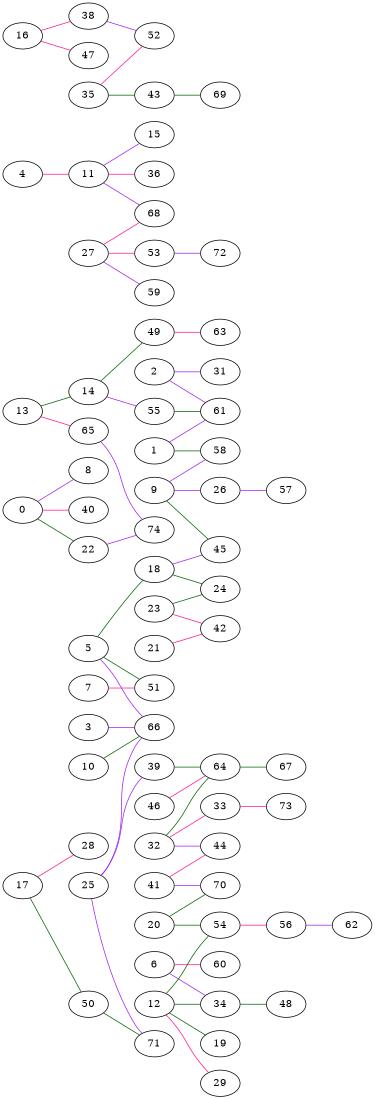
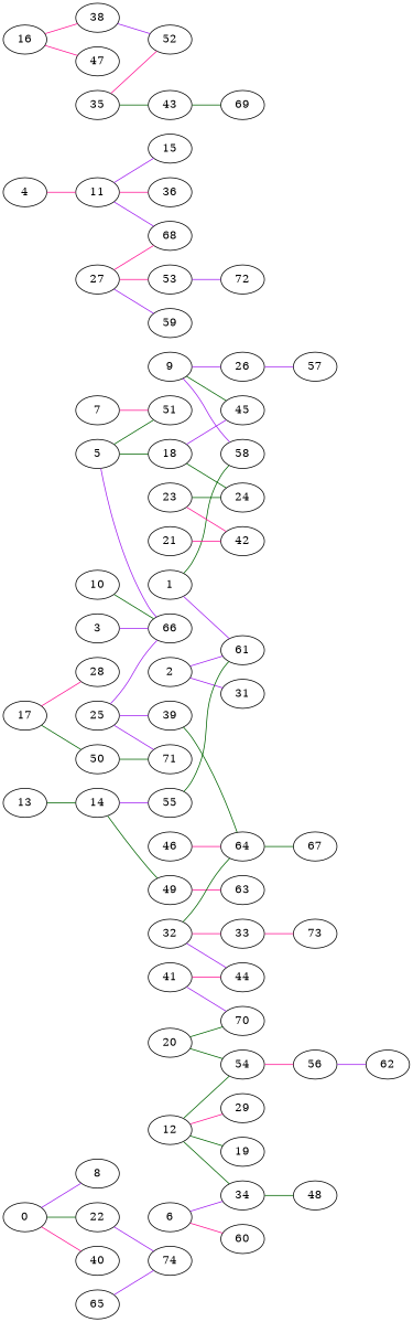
  strict graph {
    rankdir=LR
    edge [color=purple]
    0
    8
    22
    40
    74
    1
    58
    61
    2
    31
    3
    66
    4
    11
    15
    36
    68
    5
    18
    51
    45
    24
    6
    34
    60
    48
    7
    9
    26
    57
    10
    12
    19
    29
    54
    56
    13
    14
    65
    49
    55
    63
    16
    38
    47
    52
    17
    28
    50
    71
    20
    70
    21
    42
    23
    25
    39
    64
    27
    53
    59
    72
    32
    33
    44
    73
    67
    35
    43
    69
    41
    46
    62
    0 -- 8
    0 -- 22 [color=darkgreen]
    0 -- 40 [color=deeppink]
    22 -- 74
    1 -- 58 [color=darkgreen]
    1 -- 61
    2 -- 61
    2 -- 31
    3 -- 66
    4 -- 11 [color=deeppink]
    11 -- 15
    11 -- 36 [color=deeppink]
    11 -- 68
    5 -- 66
    5 -- 18 [color=darkgreen]
    5 -- 51 [color=darkgreen]
    18 -- 45
    18 -- 24 [color=darkgreen]
    6 -- 34
    6 -- 60 [color=deeppink]
    34 -- 48 [color=darkgreen]
    7 -- 51 [color=deeppink]
    9 -- 58
    9 -- 45 [color=darkgreen]
    9 -- 26
    26 -- 57
    10 -- 66 [color=darkgreen]
    12 -- 34 [color=darkgreen]
    12 -- 19 [color=darkgreen]
    12 -- 29 [color=deeppink]
    12 -- 54 [color=darkgreen]
    54 -- 56 [color=deeppink]
    56 -- 62
    13 -- 14 [color=darkgreen]
-   13 -- 65 [color=deeppink]
    14 -- 49 [color=darkgreen]
    14 -- 55
    65 -- 74
    49 -- 63 [color=deeppink]
    55 -- 61 [color=darkgreen]
    16 -- 38 [color=deeppink]
    16 -- 47 [color=deeppink]
    38 -- 52
    17 -- 28 [color=deeppink]
    17 -- 50 [color=darkgreen]
    50 -- 71 [color=darkgreen]
    20 -- 54 [color=darkgreen]
    20 -- 70 [color=darkgreen]
    21 -- 42 [color=deeppink]
    23 -- 24 [color=darkgreen]
    23 -- 42 [color=deeppink]
    25 -- 66
    25 -- 71
    25 -- 39
    39 -- 64 [color=darkgreen]
    64 -- 67 [color=darkgreen]
    27 -- 68 [color=deeppink]
    27 -- 53 [color=deeppink]
    27 -- 59
    53 -- 72
    32 -- 64 [color=darkgreen]
    32 -- 33 [color=deeppink]
    32 -- 44
    33 -- 73 [color=deeppink]
    35 -- 52 [color=deeppink]
    35 -- 43 [color=darkgreen]
    43 -- 69 [color=darkgreen]
    41 -- 70
    41 -- 44 [color=deeppink]
    46 -- 64 [color=deeppink]
  }
